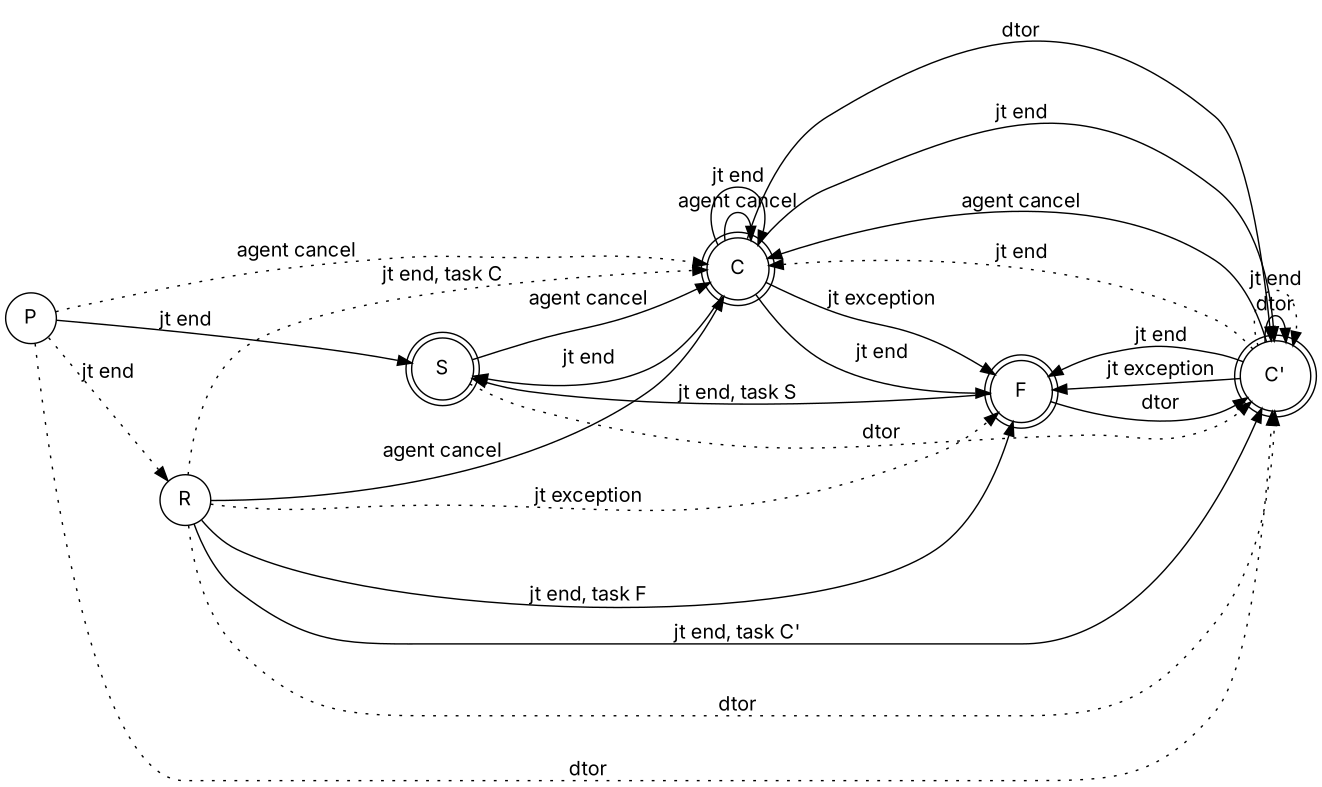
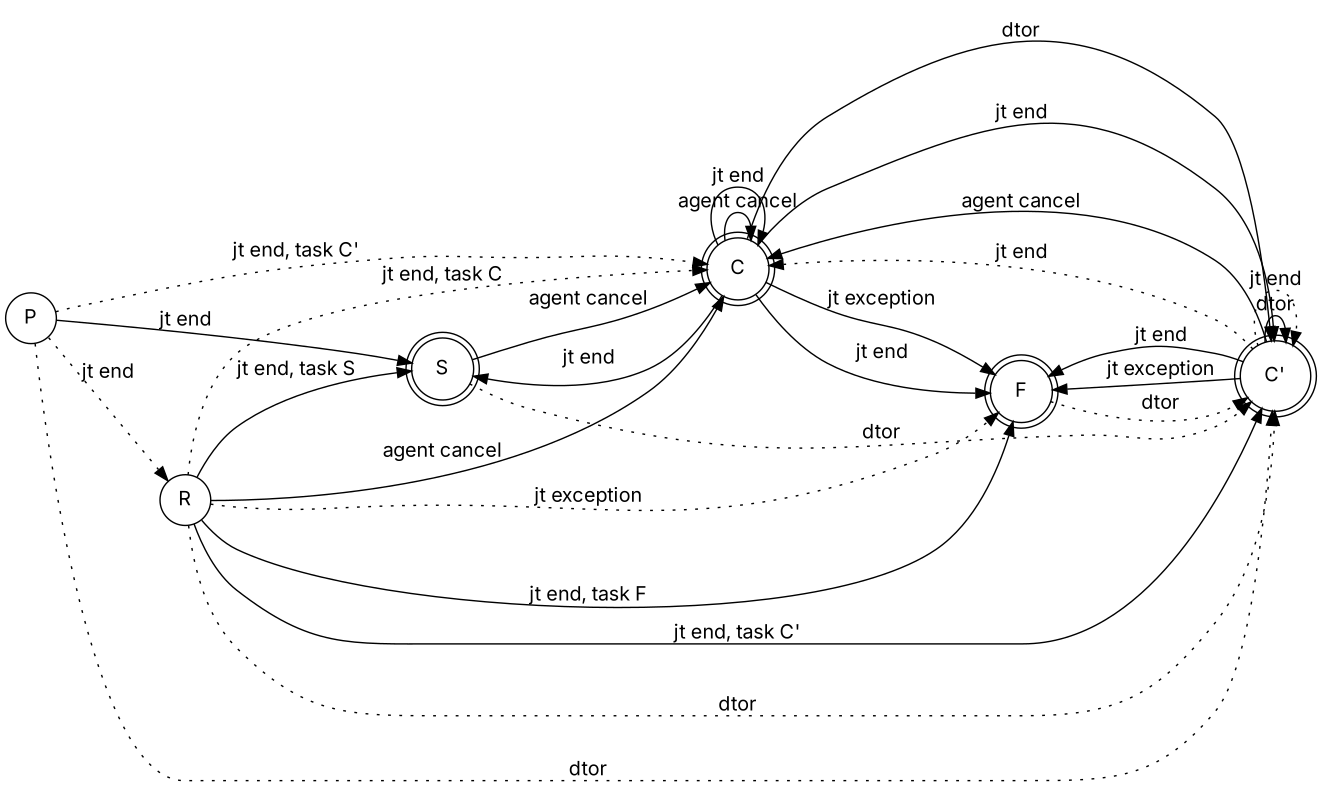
  digraph {
    fontname=Inter
    rankdir=LR
    splines=true
    node [fontname=Inter shape=doublecircle]
    edge [fontname=Inter style=solid]
    n1 [label=S]
    n2 [label=C]
    n3 [label="C'"]
    n4 [label=F]
    n5 [label=P shape=circle]
    n6 [label=R shape=circle]
    n1 -> n2 [label="agent cancel"]
    n1 -> n3 [label=dtor style=dotted]
    n2 -> n1 [label="jt end"]
    n2 -> n2 [label="agent cancel"]
    n2 -> n2 [label="jt end"]
    n2 -> n3 [label=dtor]
    n2 -> n3 [label="jt end"]
    n2 -> n4 [label="jt end"]
    n2 -> n4 [label="jt exception"]
    n3 -> n2 [label="agent cancel"]
    n3 -> n2 [label="jt end" style=dotted]
    n3 -> n3 [label=dtor]
    n3 -> n3 [label="jt end" style=dotted]
    n3 -> n4 [label="jt end"]
    n3 -> n4 [label="jt exception"]
-   n4 -> n3 [label=dtor]
+   n4 -> n3 [label=dtor style=dotted]
    n5 -> n1 [label="jt end"]
-   n5 -> n2 [label="agent cancel" style=dotted]
+   n5 -> n2 [label="jt end, task C'" style=dotted]
    n5 -> n3 [label=dtor style=dotted]
    n5 -> n6 [label="jt end" style=dotted]
-   n4 -> n1 [label="jt end, task S"]
+   n6 -> n1 [label="jt end, task S"]
    n6 -> n2 [label="jt end, task C" style=dotted]
    n6 -> n2 [label="agent cancel"]
    n6 -> n3 [label="jt end, task C'"]
    n6 -> n3 [label=dtor style=dotted]
    n6 -> n4 [label="jt end, task F"]
    n6 -> n4 [label="jt exception" style=dotted]
  }
